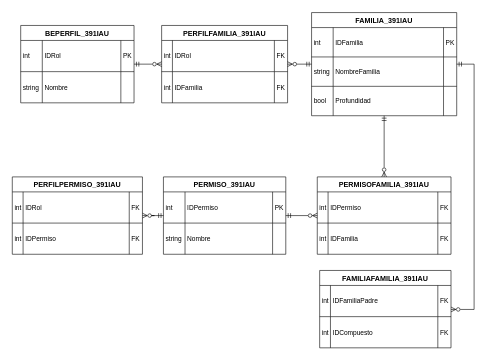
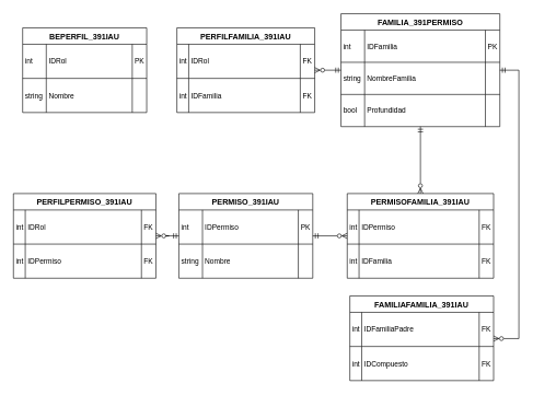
  <mxCell id="0" />
  <mxCell id="1" parent="0" />
- <mxCell id="2" style="edgeStyle=orthogonalEdgeStyle;rounded=0;orthogonalLoop=1;jettySize=auto;html=1;endArrow=ERzeroToMany;endFill=0;startArrow=ERmandOne;startFill=0;" edge="1" parent="1" source="3" target="33"><mxGeometry relative="1" as="geometry" /></mxCell>
  <mxCell id="3" value="BEPERFIL_391IAU" style="shape=table;startSize=25;container=1;collapsible=0;childLayout=tableLayout;fixedRows=1;rowLines=1;fontStyle=1;align=center;resizeLast=1;" vertex="1" parent="1"><mxGeometry x="34" y="41.5" width="189" height="129" as="geometry" /></mxCell>
  <mxCell id="4" style="shape=tableRow;horizontal=0;startSize=0;swimlaneHead=0;swimlaneBody=0;fillColor=none;collapsible=0;dropTarget=0;points=[[0,0.5],[1,0.5]];portConstraint=eastwest;top=0;left=0;right=0;bottom=0;" vertex="1" parent="3"><mxGeometry y="25" width="189" height="52" as="geometry" /></mxCell>
  <mxCell id="5" value="int" style="shape=partialRectangle;connectable=0;fillColor=none;top=0;left=0;bottom=0;right=0;align=left;spacingLeft=2;overflow=hidden;fontSize=11;" vertex="1" parent="4"><mxGeometry width="36" height="52" as="geometry"><mxRectangle width="36" height="52" as="alternateBounds" /></mxGeometry></mxCell>
  <mxCell id="6" value="IDRol" style="shape=partialRectangle;connectable=0;fillColor=none;top=0;left=0;bottom=0;right=0;align=left;spacingLeft=2;overflow=hidden;fontSize=11;" vertex="1" parent="4"><mxGeometry x="36" width="131" height="52" as="geometry"><mxRectangle width="131" height="52" as="alternateBounds" /></mxGeometry></mxCell>
  <mxCell id="7" value="PK" style="shape=partialRectangle;connectable=0;fillColor=none;top=0;left=0;bottom=0;right=0;align=left;spacingLeft=2;overflow=hidden;fontSize=11;" vertex="1" parent="4"><mxGeometry x="167" width="22" height="52" as="geometry"><mxRectangle width="22" height="52" as="alternateBounds" /></mxGeometry></mxCell>
  <mxCell id="8" style="shape=tableRow;horizontal=0;startSize=0;swimlaneHead=0;swimlaneBody=0;fillColor=none;collapsible=0;dropTarget=0;points=[[0,0.5],[1,0.5]];portConstraint=eastwest;top=0;left=0;right=0;bottom=0;" vertex="1" parent="3"><mxGeometry y="77" width="189" height="52" as="geometry" /></mxCell>
  <mxCell id="9" value="string" style="shape=partialRectangle;connectable=0;fillColor=none;top=0;left=0;bottom=0;right=0;align=left;spacingLeft=2;overflow=hidden;fontSize=11;" vertex="1" parent="8"><mxGeometry width="36" height="52" as="geometry"><mxRectangle width="36" height="52" as="alternateBounds" /></mxGeometry></mxCell>
  <mxCell id="10" value="Nombre" style="shape=partialRectangle;connectable=0;fillColor=none;top=0;left=0;bottom=0;right=0;align=left;spacingLeft=2;overflow=hidden;fontSize=11;" vertex="1" parent="8"><mxGeometry x="36" width="131" height="52" as="geometry"><mxRectangle width="131" height="52" as="alternateBounds" /></mxGeometry></mxCell>
  <mxCell id="11" value="" style="shape=partialRectangle;connectable=0;fillColor=none;top=0;left=0;bottom=0;right=0;align=left;spacingLeft=2;overflow=hidden;fontSize=11;" vertex="1" parent="8"><mxGeometry x="167" width="22" height="52" as="geometry"><mxRectangle width="22" height="52" as="alternateBounds" /></mxGeometry></mxCell>
  <mxCell id="12" style="edgeStyle=orthogonalEdgeStyle;rounded=0;orthogonalLoop=1;jettySize=auto;html=1;startArrow=ERzeroToMany;startFill=0;endArrow=ERmandOne;endFill=0;" edge="1" parent="1" source="13" target="23"><mxGeometry relative="1" as="geometry" /></mxCell>
  <mxCell id="13" value="PERFILPERMISO_391IAU" style="shape=table;startSize=25;container=1;collapsible=0;childLayout=tableLayout;fixedRows=1;rowLines=1;fontStyle=1;align=center;resizeLast=1;" vertex="1" parent="1"><mxGeometry x="20" y="294" width="217" height="129" as="geometry" /></mxCell>
  <mxCell id="14" style="shape=tableRow;horizontal=0;startSize=0;swimlaneHead=0;swimlaneBody=0;fillColor=none;collapsible=0;dropTarget=0;points=[[0,0.5],[1,0.5]];portConstraint=eastwest;top=0;left=0;right=0;bottom=0;" vertex="1" parent="13"><mxGeometry y="25" width="217" height="52" as="geometry" /></mxCell>
  <mxCell id="15" value="int" style="shape=partialRectangle;connectable=0;fillColor=none;top=0;left=0;bottom=0;right=0;align=left;spacingLeft=2;overflow=hidden;fontSize=11;" vertex="1" parent="14"><mxGeometry width="18" height="52" as="geometry"><mxRectangle width="18" height="52" as="alternateBounds" /></mxGeometry></mxCell>
  <mxCell id="16" value="IDRol" style="shape=partialRectangle;connectable=0;fillColor=none;top=0;left=0;bottom=0;right=0;align=left;spacingLeft=2;overflow=hidden;fontSize=11;" vertex="1" parent="14"><mxGeometry x="18" width="177" height="52" as="geometry"><mxRectangle width="177" height="52" as="alternateBounds" /></mxGeometry></mxCell>
  <mxCell id="17" value="FK" style="shape=partialRectangle;connectable=0;fillColor=none;top=0;left=0;bottom=0;right=0;align=left;spacingLeft=2;overflow=hidden;fontSize=11;" vertex="1" parent="14"><mxGeometry x="195" width="22" height="52" as="geometry"><mxRectangle width="22" height="52" as="alternateBounds" /></mxGeometry></mxCell>
  <mxCell id="18" style="shape=tableRow;horizontal=0;startSize=0;swimlaneHead=0;swimlaneBody=0;fillColor=none;collapsible=0;dropTarget=0;points=[[0,0.5],[1,0.5]];portConstraint=eastwest;top=0;left=0;right=0;bottom=0;" vertex="1" parent="13"><mxGeometry y="77" width="217" height="52" as="geometry" /></mxCell>
  <mxCell id="19" value="int" style="shape=partialRectangle;connectable=0;fillColor=none;top=0;left=0;bottom=0;right=0;align=left;spacingLeft=2;overflow=hidden;fontSize=11;" vertex="1" parent="18"><mxGeometry width="18" height="52" as="geometry"><mxRectangle width="18" height="52" as="alternateBounds" /></mxGeometry></mxCell>
  <mxCell id="20" value="IDPermiso" style="shape=partialRectangle;connectable=0;fillColor=none;top=0;left=0;bottom=0;right=0;align=left;spacingLeft=2;overflow=hidden;fontSize=11;" vertex="1" parent="18"><mxGeometry x="18" width="177" height="52" as="geometry"><mxRectangle width="177" height="52" as="alternateBounds" /></mxGeometry></mxCell>
  <mxCell id="21" value="FK" style="shape=partialRectangle;connectable=0;fillColor=none;top=0;left=0;bottom=0;right=0;align=left;spacingLeft=2;overflow=hidden;fontSize=11;" vertex="1" parent="18"><mxGeometry x="195" width="22" height="52" as="geometry"><mxRectangle width="22" height="52" as="alternateBounds" /></mxGeometry></mxCell>
  <mxCell id="22" style="edgeStyle=orthogonalEdgeStyle;rounded=0;orthogonalLoop=1;jettySize=auto;html=1;startArrow=ERmandOne;startFill=0;endArrow=ERzeroToMany;endFill=0;" edge="1" parent="1" source="23" target="57"><mxGeometry relative="1" as="geometry" /></mxCell>
  <mxCell id="23" value="PERMISO_391IAU" style="shape=table;startSize=25;container=1;collapsible=0;childLayout=tableLayout;fixedRows=1;rowLines=1;fontStyle=1;align=center;resizeLast=1;" vertex="1" parent="1"><mxGeometry x="272" y="294" width="204" height="129" as="geometry" /></mxCell>
  <mxCell id="24" style="shape=tableRow;horizontal=0;startSize=0;swimlaneHead=0;swimlaneBody=0;fillColor=none;collapsible=0;dropTarget=0;points=[[0,0.5],[1,0.5]];portConstraint=eastwest;top=0;left=0;right=0;bottom=0;" vertex="1" parent="23"><mxGeometry y="25" width="204" height="52" as="geometry" /></mxCell>
  <mxCell id="25" value="int" style="shape=partialRectangle;connectable=0;fillColor=none;top=0;left=0;bottom=0;right=0;align=left;spacingLeft=2;overflow=hidden;fontSize=11;" vertex="1" parent="24"><mxGeometry width="36" height="52" as="geometry"><mxRectangle width="36" height="52" as="alternateBounds" /></mxGeometry></mxCell>
  <mxCell id="26" value="IDPermiso" style="shape=partialRectangle;connectable=0;fillColor=none;top=0;left=0;bottom=0;right=0;align=left;spacingLeft=2;overflow=hidden;fontSize=11;" vertex="1" parent="24"><mxGeometry x="36" width="146" height="52" as="geometry"><mxRectangle width="146" height="52" as="alternateBounds" /></mxGeometry></mxCell>
  <mxCell id="27" value="PK" style="shape=partialRectangle;connectable=0;fillColor=none;top=0;left=0;bottom=0;right=0;align=left;spacingLeft=2;overflow=hidden;fontSize=11;" vertex="1" parent="24"><mxGeometry x="182" width="22" height="52" as="geometry"><mxRectangle width="22" height="52" as="alternateBounds" /></mxGeometry></mxCell>
  <mxCell id="28" style="shape=tableRow;horizontal=0;startSize=0;swimlaneHead=0;swimlaneBody=0;fillColor=none;collapsible=0;dropTarget=0;points=[[0,0.5],[1,0.5]];portConstraint=eastwest;top=0;left=0;right=0;bottom=0;" vertex="1" parent="23"><mxGeometry y="77" width="204" height="52" as="geometry" /></mxCell>
  <mxCell id="29" value="string" style="shape=partialRectangle;connectable=0;fillColor=none;top=0;left=0;bottom=0;right=0;align=left;spacingLeft=2;overflow=hidden;fontSize=11;" vertex="1" parent="28"><mxGeometry width="36" height="52" as="geometry"><mxRectangle width="36" height="52" as="alternateBounds" /></mxGeometry></mxCell>
  <mxCell id="30" value="Nombre" style="shape=partialRectangle;connectable=0;fillColor=none;top=0;left=0;bottom=0;right=0;align=left;spacingLeft=2;overflow=hidden;fontSize=11;" vertex="1" parent="28"><mxGeometry x="36" width="146" height="52" as="geometry"><mxRectangle width="146" height="52" as="alternateBounds" /></mxGeometry></mxCell>
  <mxCell id="31" value="" style="shape=partialRectangle;connectable=0;fillColor=none;top=0;left=0;bottom=0;right=0;align=left;spacingLeft=2;overflow=hidden;fontSize=11;" vertex="1" parent="28"><mxGeometry x="182" width="22" height="52" as="geometry"><mxRectangle width="22" height="52" as="alternateBounds" /></mxGeometry></mxCell>
  <mxCell id="32" style="edgeStyle=orthogonalEdgeStyle;rounded=0;orthogonalLoop=1;jettySize=auto;html=1;endArrow=ERmandOne;endFill=0;startArrow=ERzeroToMany;startFill=0;" edge="1" parent="1" source="33" target="44"><mxGeometry relative="1" as="geometry" /></mxCell>
  <mxCell id="33" value="PERFILFAMILIA_391IAU" style="shape=table;startSize=25;container=1;collapsible=0;childLayout=tableLayout;fixedRows=1;rowLines=1;fontStyle=1;align=center;resizeLast=1;" vertex="1" parent="1"><mxGeometry x="269" y="41.5" width="210" height="129" as="geometry" /></mxCell>
  <mxCell id="34" style="shape=tableRow;horizontal=0;startSize=0;swimlaneHead=0;swimlaneBody=0;fillColor=none;collapsible=0;dropTarget=0;points=[[0,0.5],[1,0.5]];portConstraint=eastwest;top=0;left=0;right=0;bottom=0;" vertex="1" parent="33"><mxGeometry y="25" width="210" height="52" as="geometry" /></mxCell>
  <mxCell id="35" value="int" style="shape=partialRectangle;connectable=0;fillColor=none;top=0;left=0;bottom=0;right=0;align=left;spacingLeft=2;overflow=hidden;fontSize=11;" vertex="1" parent="34"><mxGeometry width="18" height="52" as="geometry"><mxRectangle width="18" height="52" as="alternateBounds" /></mxGeometry></mxCell>
  <mxCell id="36" value="IDRol" style="shape=partialRectangle;connectable=0;fillColor=none;top=0;left=0;bottom=0;right=0;align=left;spacingLeft=2;overflow=hidden;fontSize=11;" vertex="1" parent="34"><mxGeometry x="18" width="170" height="52" as="geometry"><mxRectangle width="170" height="52" as="alternateBounds" /></mxGeometry></mxCell>
  <mxCell id="37" value="FK" style="shape=partialRectangle;connectable=0;fillColor=none;top=0;left=0;bottom=0;right=0;align=left;spacingLeft=2;overflow=hidden;fontSize=11;" vertex="1" parent="34"><mxGeometry x="188" width="22" height="52" as="geometry"><mxRectangle width="22" height="52" as="alternateBounds" /></mxGeometry></mxCell>
  <mxCell id="38" style="shape=tableRow;horizontal=0;startSize=0;swimlaneHead=0;swimlaneBody=0;fillColor=none;collapsible=0;dropTarget=0;points=[[0,0.5],[1,0.5]];portConstraint=eastwest;top=0;left=0;right=0;bottom=0;" vertex="1" parent="33"><mxGeometry y="77" width="210" height="52" as="geometry" /></mxCell>
  <mxCell id="39" value="int" style="shape=partialRectangle;connectable=0;fillColor=none;top=0;left=0;bottom=0;right=0;align=left;spacingLeft=2;overflow=hidden;fontSize=11;" vertex="1" parent="38"><mxGeometry width="18" height="52" as="geometry"><mxRectangle width="18" height="52" as="alternateBounds" /></mxGeometry></mxCell>
  <mxCell id="40" value="IDFamilia" style="shape=partialRectangle;connectable=0;fillColor=none;top=0;left=0;bottom=0;right=0;align=left;spacingLeft=2;overflow=hidden;fontSize=11;" vertex="1" parent="38"><mxGeometry x="18" width="170" height="52" as="geometry"><mxRectangle width="170" height="52" as="alternateBounds" /></mxGeometry></mxCell>
  <mxCell id="41" value="FK" style="shape=partialRectangle;connectable=0;fillColor=none;top=0;left=0;bottom=0;right=0;align=left;spacingLeft=2;overflow=hidden;fontSize=11;" vertex="1" parent="38"><mxGeometry x="188" width="22" height="52" as="geometry"><mxRectangle width="22" height="52" as="alternateBounds" /></mxGeometry></mxCell>
  <mxCell id="42" style="edgeStyle=orthogonalEdgeStyle;rounded=0;orthogonalLoop=1;jettySize=auto;html=1;endArrow=ERzeroToMany;endFill=0;startArrow=ERmandOne;startFill=0;" edge="1" parent="1" source="44" target="57"><mxGeometry relative="1" as="geometry" /></mxCell>
  <mxCell id="43" style="edgeStyle=orthogonalEdgeStyle;rounded=0;orthogonalLoop=1;jettySize=auto;html=1;startArrow=ERmandOne;startFill=0;endArrow=ERzeroToMany;endFill=0;" edge="1" parent="1" source="44" target="66"><mxGeometry relative="1" as="geometry"><Array as="points"><mxPoint x="790" y="106" /><mxPoint x="790" y="515" /></Array></mxGeometry></mxCell>
- <mxCell id="44" value="FAMILIA_391IAU" style="shape=table;startSize=25;container=1;collapsible=0;childLayout=tableLayout;fixedRows=1;rowLines=1;fontStyle=1;align=center;resizeLast=1;" vertex="1" parent="1"><mxGeometry x="519" y="20" width="242" height="172" as="geometry" /></mxCell>
+ <mxCell id="44" value="FAMILIA_391PERMISO" style="shape=table;startSize=25;container=1;collapsible=0;childLayout=tableLayout;fixedRows=1;rowLines=1;fontStyle=1;align=center;resizeLast=1;" vertex="1" parent="1"><mxGeometry x="519" y="20" width="242" height="172" as="geometry" /></mxCell>
  <mxCell id="45" style="shape=tableRow;horizontal=0;startSize=0;swimlaneHead=0;swimlaneBody=0;fillColor=none;collapsible=0;dropTarget=0;points=[[0,0.5],[1,0.5]];portConstraint=eastwest;top=0;left=0;right=0;bottom=0;" vertex="1" parent="44"><mxGeometry y="25" width="242" height="49" as="geometry" /></mxCell>
  <mxCell id="46" value="int" style="shape=partialRectangle;connectable=0;fillColor=none;top=0;left=0;bottom=0;right=0;align=left;spacingLeft=2;overflow=hidden;fontSize=11;" vertex="1" parent="45"><mxGeometry width="36" height="49" as="geometry"><mxRectangle width="36" height="49" as="alternateBounds" /></mxGeometry></mxCell>
  <mxCell id="47" value="IDFamilia" style="shape=partialRectangle;connectable=0;fillColor=none;top=0;left=0;bottom=0;right=0;align=left;spacingLeft=2;overflow=hidden;fontSize=11;" vertex="1" parent="45"><mxGeometry x="36" width="184" height="49" as="geometry"><mxRectangle width="184" height="49" as="alternateBounds" /></mxGeometry></mxCell>
  <mxCell id="48" value="PK" style="shape=partialRectangle;connectable=0;fillColor=none;top=0;left=0;bottom=0;right=0;align=left;spacingLeft=2;overflow=hidden;fontSize=11;" vertex="1" parent="45"><mxGeometry x="220" width="22" height="49" as="geometry"><mxRectangle width="22" height="49" as="alternateBounds" /></mxGeometry></mxCell>
  <mxCell id="49" style="shape=tableRow;horizontal=0;startSize=0;swimlaneHead=0;swimlaneBody=0;fillColor=none;collapsible=0;dropTarget=0;points=[[0,0.5],[1,0.5]];portConstraint=eastwest;top=0;left=0;right=0;bottom=0;" vertex="1" parent="44"><mxGeometry y="74" width="242" height="49" as="geometry" /></mxCell>
  <mxCell id="50" value="string" style="shape=partialRectangle;connectable=0;fillColor=none;top=0;left=0;bottom=0;right=0;align=left;spacingLeft=2;overflow=hidden;fontSize=11;" vertex="1" parent="49"><mxGeometry width="36" height="49" as="geometry"><mxRectangle width="36" height="49" as="alternateBounds" /></mxGeometry></mxCell>
  <mxCell id="51" value="NombreFamilia" style="shape=partialRectangle;connectable=0;fillColor=none;top=0;left=0;bottom=0;right=0;align=left;spacingLeft=2;overflow=hidden;fontSize=11;" vertex="1" parent="49"><mxGeometry x="36" width="184" height="49" as="geometry"><mxRectangle width="184" height="49" as="alternateBounds" /></mxGeometry></mxCell>
  <mxCell id="52" value="" style="shape=partialRectangle;connectable=0;fillColor=none;top=0;left=0;bottom=0;right=0;align=left;spacingLeft=2;overflow=hidden;fontSize=11;" vertex="1" parent="49"><mxGeometry x="220" width="22" height="49" as="geometry"><mxRectangle width="22" height="49" as="alternateBounds" /></mxGeometry></mxCell>
  <mxCell id="53" style="shape=tableRow;horizontal=0;startSize=0;swimlaneHead=0;swimlaneBody=0;fillColor=none;collapsible=0;dropTarget=0;points=[[0,0.5],[1,0.5]];portConstraint=eastwest;top=0;left=0;right=0;bottom=0;" vertex="1" parent="44"><mxGeometry y="123" width="242" height="49" as="geometry" /></mxCell>
  <mxCell id="54" value="bool" style="shape=partialRectangle;connectable=0;fillColor=none;top=0;left=0;bottom=0;right=0;align=left;spacingLeft=2;overflow=hidden;fontSize=11;" vertex="1" parent="53"><mxGeometry width="36" height="49" as="geometry"><mxRectangle width="36" height="49" as="alternateBounds" /></mxGeometry></mxCell>
  <mxCell id="55" value="Profundidad" style="shape=partialRectangle;connectable=0;fillColor=none;top=0;left=0;bottom=0;right=0;align=left;spacingLeft=2;overflow=hidden;fontSize=11;" vertex="1" parent="53"><mxGeometry x="36" width="184" height="49" as="geometry"><mxRectangle width="184" height="49" as="alternateBounds" /></mxGeometry></mxCell>
  <mxCell id="56" value="" style="shape=partialRectangle;connectable=0;fillColor=none;top=0;left=0;bottom=0;right=0;align=left;spacingLeft=2;overflow=hidden;fontSize=11;" vertex="1" parent="53"><mxGeometry x="220" width="22" height="49" as="geometry"><mxRectangle width="22" height="49" as="alternateBounds" /></mxGeometry></mxCell>
  <mxCell id="57" value="PERMISOFAMILIA_391IAU" style="shape=table;startSize=25;container=1;collapsible=0;childLayout=tableLayout;fixedRows=1;rowLines=1;fontStyle=1;align=center;resizeLast=1;" vertex="1" parent="1"><mxGeometry x="528.5" y="294" width="223" height="129" as="geometry" /></mxCell>
  <mxCell id="58" style="shape=tableRow;horizontal=0;startSize=0;swimlaneHead=0;swimlaneBody=0;fillColor=none;collapsible=0;dropTarget=0;points=[[0,0.5],[1,0.5]];portConstraint=eastwest;top=0;left=0;right=0;bottom=0;" vertex="1" parent="57"><mxGeometry y="25" width="223" height="52" as="geometry" /></mxCell>
  <mxCell id="59" value="int" style="shape=partialRectangle;connectable=0;fillColor=none;top=0;left=0;bottom=0;right=0;align=left;spacingLeft=2;overflow=hidden;fontSize=11;" vertex="1" parent="58"><mxGeometry width="18" height="52" as="geometry"><mxRectangle width="18" height="52" as="alternateBounds" /></mxGeometry></mxCell>
  <mxCell id="60" value="IDPermiso" style="shape=partialRectangle;connectable=0;fillColor=none;top=0;left=0;bottom=0;right=0;align=left;spacingLeft=2;overflow=hidden;fontSize=11;" vertex="1" parent="58"><mxGeometry x="18" width="183" height="52" as="geometry"><mxRectangle width="183" height="52" as="alternateBounds" /></mxGeometry></mxCell>
  <mxCell id="61" value="FK" style="shape=partialRectangle;connectable=0;fillColor=none;top=0;left=0;bottom=0;right=0;align=left;spacingLeft=2;overflow=hidden;fontSize=11;" vertex="1" parent="58"><mxGeometry x="201" width="22" height="52" as="geometry"><mxRectangle width="22" height="52" as="alternateBounds" /></mxGeometry></mxCell>
  <mxCell id="62" style="shape=tableRow;horizontal=0;startSize=0;swimlaneHead=0;swimlaneBody=0;fillColor=none;collapsible=0;dropTarget=0;points=[[0,0.5],[1,0.5]];portConstraint=eastwest;top=0;left=0;right=0;bottom=0;" vertex="1" parent="57"><mxGeometry y="77" width="223" height="52" as="geometry" /></mxCell>
  <mxCell id="63" value="int" style="shape=partialRectangle;connectable=0;fillColor=none;top=0;left=0;bottom=0;right=0;align=left;spacingLeft=2;overflow=hidden;fontSize=11;" vertex="1" parent="62"><mxGeometry width="18" height="52" as="geometry"><mxRectangle width="18" height="52" as="alternateBounds" /></mxGeometry></mxCell>
  <mxCell id="64" value="IDFamilia" style="shape=partialRectangle;connectable=0;fillColor=none;top=0;left=0;bottom=0;right=0;align=left;spacingLeft=2;overflow=hidden;fontSize=11;" vertex="1" parent="62"><mxGeometry x="18" width="183" height="52" as="geometry"><mxRectangle width="183" height="52" as="alternateBounds" /></mxGeometry></mxCell>
  <mxCell id="65" value="FK" style="shape=partialRectangle;connectable=0;fillColor=none;top=0;left=0;bottom=0;right=0;align=left;spacingLeft=2;overflow=hidden;fontSize=11;" vertex="1" parent="62"><mxGeometry x="201" width="22" height="52" as="geometry"><mxRectangle width="22" height="52" as="alternateBounds" /></mxGeometry></mxCell>
  <mxCell id="66" value="FAMILIAFAMILIA_391IAU" style="shape=table;startSize=25;container=1;collapsible=0;childLayout=tableLayout;fixedRows=1;rowLines=1;fontStyle=1;align=center;resizeLast=1;" vertex="1" parent="1"><mxGeometry x="532.5" y="450" width="219" height="129" as="geometry" /></mxCell>
  <mxCell id="67" style="shape=tableRow;horizontal=0;startSize=0;swimlaneHead=0;swimlaneBody=0;fillColor=none;collapsible=0;dropTarget=0;points=[[0,0.5],[1,0.5]];portConstraint=eastwest;top=0;left=0;right=0;bottom=0;" vertex="1" parent="66"><mxGeometry y="25" width="219" height="52" as="geometry" /></mxCell>
  <mxCell id="68" value="int" style="shape=partialRectangle;connectable=0;fillColor=none;top=0;left=0;bottom=0;right=0;align=left;spacingLeft=2;overflow=hidden;fontSize=11;" vertex="1" parent="67"><mxGeometry width="18" height="52" as="geometry"><mxRectangle width="18" height="52" as="alternateBounds" /></mxGeometry></mxCell>
  <mxCell id="69" value="IDFamiliaPadre" style="shape=partialRectangle;connectable=0;fillColor=none;top=0;left=0;bottom=0;right=0;align=left;spacingLeft=2;overflow=hidden;fontSize=11;" vertex="1" parent="67"><mxGeometry x="18" width="179" height="52" as="geometry"><mxRectangle width="179" height="52" as="alternateBounds" /></mxGeometry></mxCell>
  <mxCell id="70" value="FK" style="shape=partialRectangle;connectable=0;fillColor=none;top=0;left=0;bottom=0;right=0;align=left;spacingLeft=2;overflow=hidden;fontSize=11;" vertex="1" parent="67"><mxGeometry x="197" width="22" height="52" as="geometry"><mxRectangle width="22" height="52" as="alternateBounds" /></mxGeometry></mxCell>
  <mxCell id="71" style="shape=tableRow;horizontal=0;startSize=0;swimlaneHead=0;swimlaneBody=0;fillColor=none;collapsible=0;dropTarget=0;points=[[0,0.5],[1,0.5]];portConstraint=eastwest;top=0;left=0;right=0;bottom=0;" vertex="1" parent="66"><mxGeometry y="77" width="219" height="52" as="geometry" /></mxCell>
  <mxCell id="72" value="int" style="shape=partialRectangle;connectable=0;fillColor=none;top=0;left=0;bottom=0;right=0;align=left;spacingLeft=2;overflow=hidden;fontSize=11;" vertex="1" parent="71"><mxGeometry width="18" height="52" as="geometry"><mxRectangle width="18" height="52" as="alternateBounds" /></mxGeometry></mxCell>
  <mxCell id="73" value="IDCompuesto" style="shape=partialRectangle;connectable=0;fillColor=none;top=0;left=0;bottom=0;right=0;align=left;spacingLeft=2;overflow=hidden;fontSize=11;" vertex="1" parent="71"><mxGeometry x="18" width="179" height="52" as="geometry"><mxRectangle width="179" height="52" as="alternateBounds" /></mxGeometry></mxCell>
  <mxCell id="74" value="FK" style="shape=partialRectangle;connectable=0;fillColor=none;top=0;left=0;bottom=0;right=0;align=left;spacingLeft=2;overflow=hidden;fontSize=11;" vertex="1" parent="71"><mxGeometry x="197" width="22" height="52" as="geometry"><mxRectangle width="22" height="52" as="alternateBounds" /></mxGeometry></mxCell>
